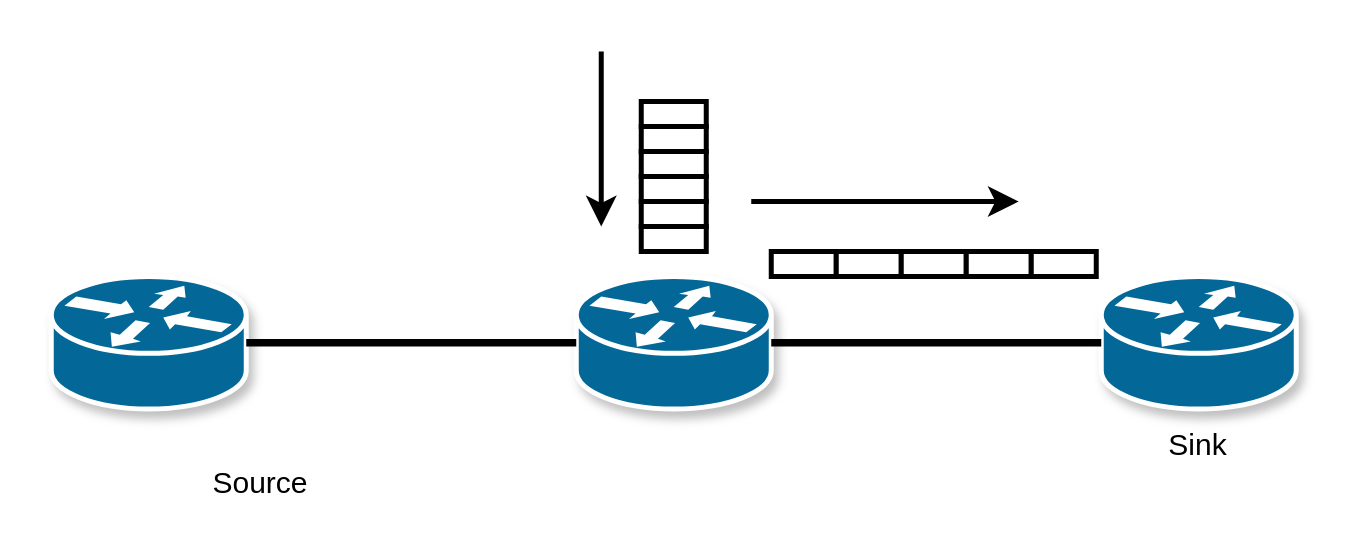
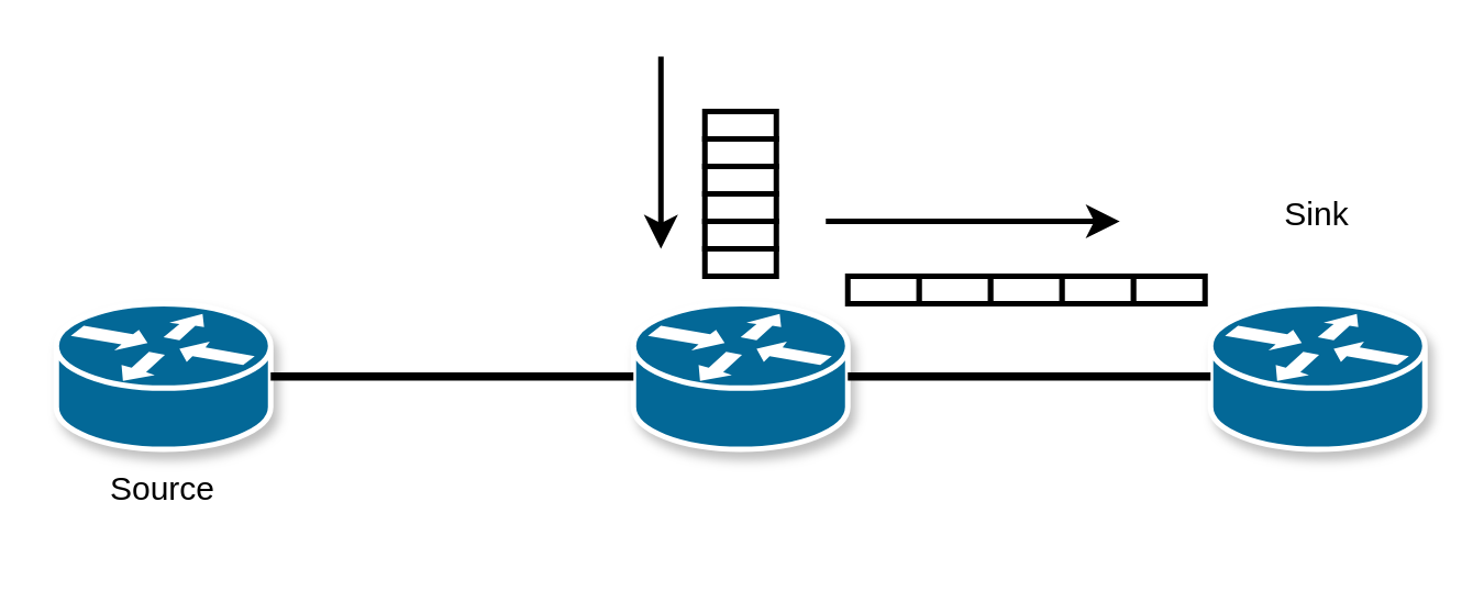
  <mxCell id="0" />
  <mxCell id="1" parent="0" />
  <mxCell id="2" value="" style="rounded=0;whiteSpace=wrap;html=1;strokeWidth=2;shadow=0;" parent="1" vertex="1"><mxGeometry x="256" y="40" width="26" height="10" as="geometry" /></mxCell>
  <mxCell id="3" value="" style="rounded=0;whiteSpace=wrap;html=1;strokeWidth=2;shadow=0;" parent="1" vertex="1"><mxGeometry x="256" y="50" width="26" height="10" as="geometry" /></mxCell>
  <mxCell id="4" value="" style="rounded=0;whiteSpace=wrap;html=1;strokeWidth=2;shadow=0;" parent="1" vertex="1"><mxGeometry x="256" y="60" width="26" height="10" as="geometry" /></mxCell>
  <mxCell id="5" value="" style="rounded=0;whiteSpace=wrap;html=1;strokeWidth=2;shadow=0;" parent="1" vertex="1"><mxGeometry x="256" y="70" width="26" height="10" as="geometry" /></mxCell>
  <mxCell id="6" value="" style="rounded=0;whiteSpace=wrap;html=1;strokeWidth=2;shadow=0;" parent="1" vertex="1"><mxGeometry x="308" y="100" width="26" height="10" as="geometry" /></mxCell>
  <mxCell id="7" value="" style="rounded=0;whiteSpace=wrap;html=1;strokeWidth=2;shadow=0;" parent="1" vertex="1"><mxGeometry x="334" y="100" width="26" height="10" as="geometry" /></mxCell>
  <mxCell id="8" value="" style="shape=mxgraph.cisco.routers.router;html=1;pointerEvents=1;dashed=0;fillColor=#036897;strokeColor=#ffffff;strokeWidth=2;verticalLabelPosition=bottom;verticalAlign=top;align=center;outlineConnect=0;shadow=1;" parent="1" vertex="1"><mxGeometry x="20" y="110" width="78" height="53" as="geometry" /></mxCell>
  <mxCell id="9" value="" style="shape=mxgraph.cisco.routers.router;html=1;pointerEvents=1;dashed=0;fillColor=#036897;strokeColor=#ffffff;strokeWidth=2;verticalLabelPosition=bottom;verticalAlign=top;align=center;outlineConnect=0;shadow=1;" parent="1" vertex="1"><mxGeometry x="230" y="110" width="78" height="53" as="geometry" /></mxCell>
  <mxCell id="10" value="" style="shape=mxgraph.cisco.routers.router;html=1;pointerEvents=1;dashed=0;fillColor=#036897;strokeColor=#ffffff;strokeWidth=2;verticalLabelPosition=bottom;verticalAlign=top;align=center;outlineConnect=0;shadow=1;" parent="1" vertex="1"><mxGeometry x="440" y="110" width="78" height="53" as="geometry" /></mxCell>
  <mxCell id="11" value="" style="endArrow=none;html=1;rounded=0;exitX=1;exitY=0.5;exitDx=0;exitDy=0;exitPerimeter=0;entryX=0;entryY=0.5;entryDx=0;entryDy=0;entryPerimeter=0;strokeWidth=3;" parent="1" source="8" target="9" edge="1"><mxGeometry width="50" height="50" relative="1" as="geometry"><mxPoint x="280" y="290" as="sourcePoint" /><mxPoint x="200" y="210" as="targetPoint" /></mxGeometry></mxCell>
  <mxCell id="12" value="" style="rounded=0;whiteSpace=wrap;html=1;strokeWidth=2;shadow=0;" parent="1" vertex="1"><mxGeometry x="256" y="80" width="26" height="10" as="geometry" /></mxCell>
  <mxCell id="13" value="" style="rounded=0;whiteSpace=wrap;html=1;strokeWidth=2;shadow=0;" parent="1" vertex="1"><mxGeometry x="256" y="90" width="26" height="10" as="geometry" /></mxCell>
  <mxCell id="14" value="" style="rounded=0;whiteSpace=wrap;html=1;strokeWidth=2;shadow=0;" parent="1" vertex="1"><mxGeometry x="360" y="100" width="26" height="10" as="geometry" /></mxCell>
  <mxCell id="15" value="" style="rounded=0;whiteSpace=wrap;html=1;strokeWidth=2;shadow=0;" parent="1" vertex="1"><mxGeometry x="386" y="100" width="26" height="10" as="geometry" /></mxCell>
  <mxCell id="16" value="" style="rounded=0;whiteSpace=wrap;html=1;strokeWidth=2;shadow=0;" parent="1" vertex="1"><mxGeometry x="412" y="100" width="26" height="10" as="geometry" /></mxCell>
  <mxCell id="17" value="" style="endArrow=classic;html=1;rounded=0;strokeWidth=2;" parent="1" edge="1"><mxGeometry width="50" height="50" relative="1" as="geometry"><mxPoint x="300" y="80" as="sourcePoint" /><mxPoint x="407" y="80" as="targetPoint" /></mxGeometry></mxCell>
  <mxCell id="18" value="" style="endArrow=classic;html=1;rounded=0;strokeWidth=2;" parent="1" edge="1"><mxGeometry width="50" height="50" relative="1" as="geometry"><mxPoint x="240" y="20" as="sourcePoint" /><mxPoint x="240" y="90" as="targetPoint" /></mxGeometry></mxCell>
- <mxCell id="19" value="Source" style="text;html=1;strokeColor=none;fillColor=none;align=center;verticalAlign=middle;whiteSpace=wrap;rounded=0;" parent="1" vertex="1"><mxGeometry x="74" y="178" width="60" height="30" as="geometry" /></mxCell>
- <mxCell id="20" value="Sink" style="text;html=1;strokeColor=none;fillColor=none;align=center;verticalAlign=middle;whiteSpace=wrap;rounded=0;" parent="1" vertex="1"><mxGeometry x="449" y="163" width="60" height="30" as="geometry" /></mxCell>
+ <mxCell id="19" value="Source" style="text;html=1;strokeColor=none;fillColor=none;align=center;verticalAlign=middle;whiteSpace=wrap;rounded=0;" parent="1" vertex="1"><mxGeometry x="29" y="163" width="60" height="30" as="geometry" /></mxCell>
+ <mxCell id="20" value="Sink" style="text;html=1;strokeColor=none;fillColor=none;align=center;verticalAlign=middle;whiteSpace=wrap;rounded=0;" parent="1" vertex="1"><mxGeometry x="449" y="63" width="60" height="30" as="geometry" /></mxCell>
  <mxCell id="21" value="" style="endArrow=none;html=1;rounded=0;exitX=1;exitY=0.5;exitDx=0;exitDy=0;exitPerimeter=0;entryX=0;entryY=0.5;entryDx=0;entryDy=0;entryPerimeter=0;strokeWidth=3;" parent="1" source="9" target="10" edge="1"><mxGeometry width="50" height="50" relative="1" as="geometry"><mxPoint x="108" y="146.5" as="sourcePoint" /><mxPoint x="240" y="146.5" as="targetPoint" /></mxGeometry></mxCell>
